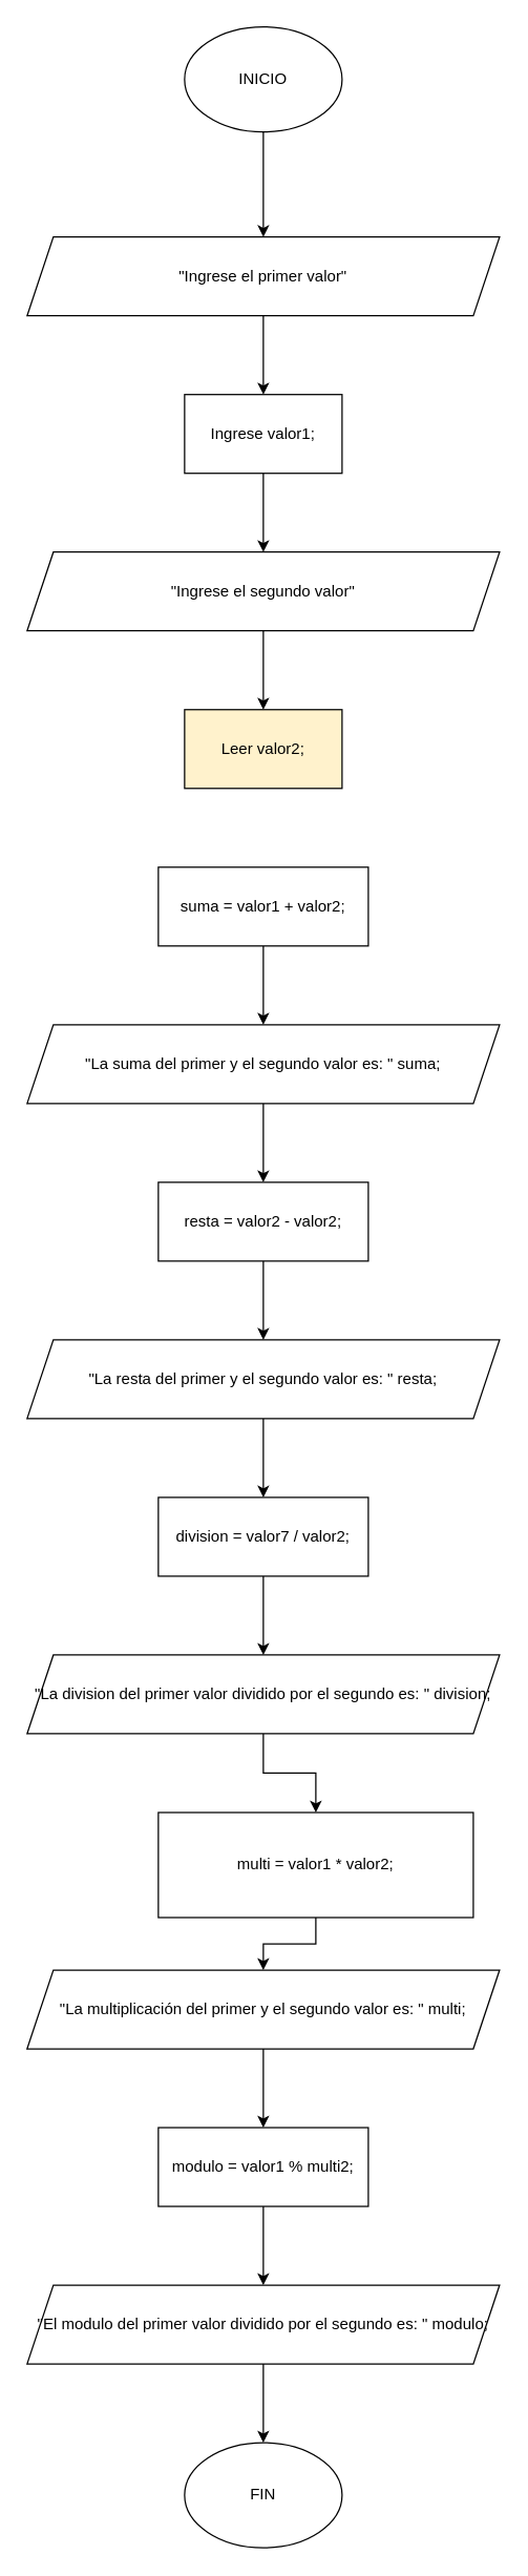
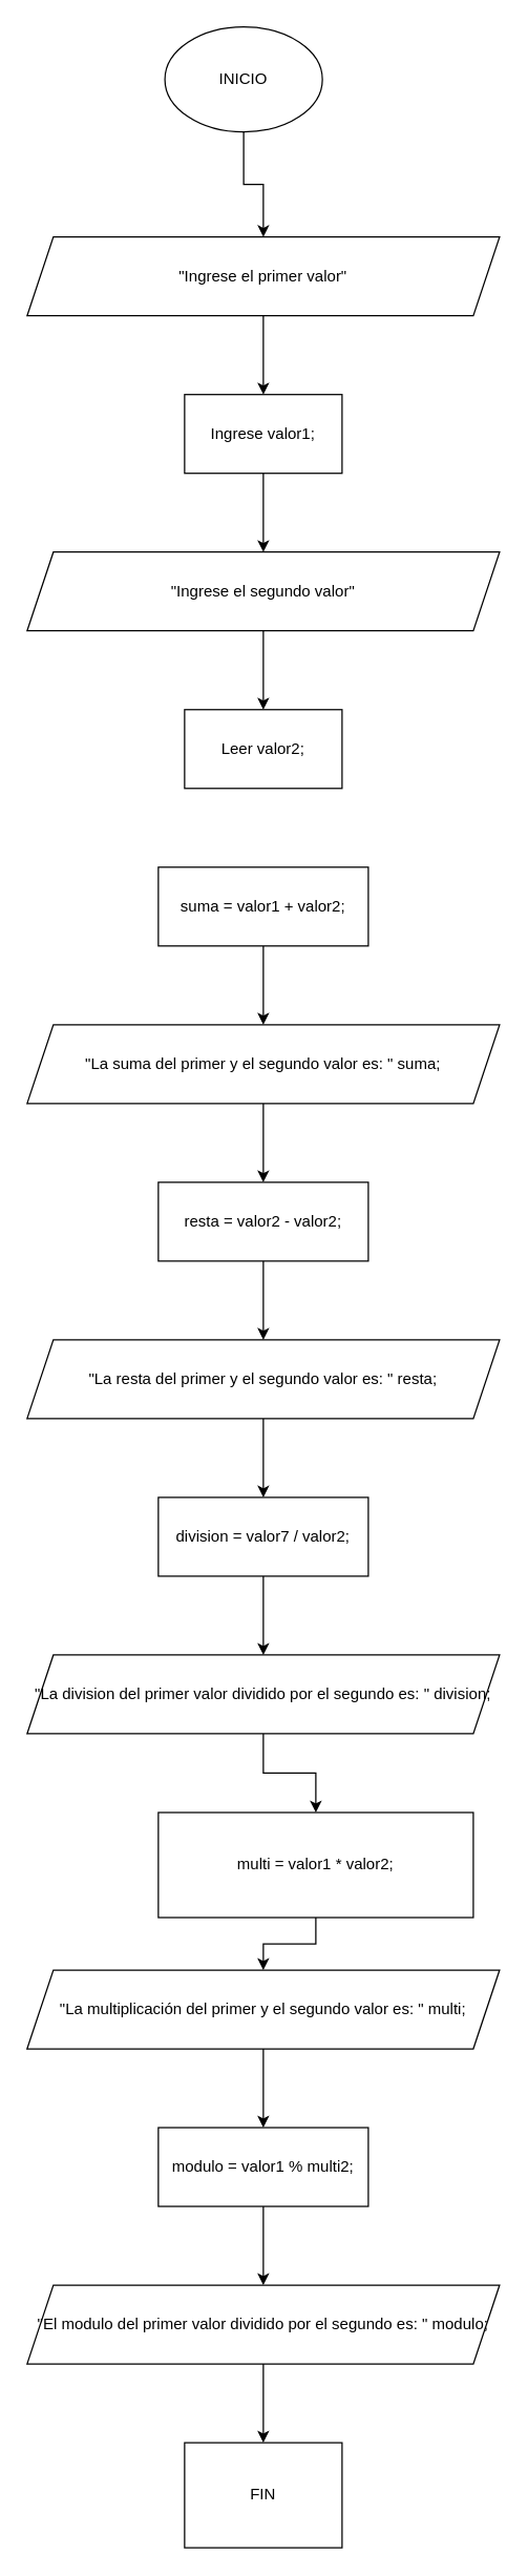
  <mxCell id="0" />
  <mxCell id="1" parent="0" />
  <mxCell id="2" style="edgeStyle=orthogonalEdgeStyle;rounded=0;orthogonalLoop=1;jettySize=auto;html=1;entryX=0.5;entryY=0;entryDx=0;entryDy=0;" edge="1" parent="1" source="3" target="5"><mxGeometry relative="1" as="geometry" /></mxCell>
- <mxCell id="3" value="INICIO" style="ellipse;whiteSpace=wrap;html=1;" vertex="1" parent="1"><mxGeometry x="140" y="20" width="120" height="80" as="geometry" /></mxCell>
+ <mxCell id="3" value="INICIO" style="ellipse;whiteSpace=wrap;html=1;" vertex="1" parent="1"><mxGeometry x="125" y="20" width="120" height="80" as="geometry" /></mxCell>
  <mxCell id="4" value="" style="edgeStyle=orthogonalEdgeStyle;rounded=0;orthogonalLoop=1;jettySize=auto;html=1;" edge="1" parent="1" source="5" target="20"><mxGeometry relative="1" as="geometry" /></mxCell>
  <mxCell id="5" value="&quot;Ingrese el primer valor&quot;" style="shape=parallelogram;perimeter=parallelogramPerimeter;whiteSpace=wrap;html=1;fixedSize=1;" vertex="1" parent="1"><mxGeometry x="20" y="180" width="360" height="60" as="geometry" /></mxCell>
  <mxCell id="6" value="" style="edgeStyle=orthogonalEdgeStyle;rounded=0;orthogonalLoop=1;jettySize=auto;html=1;" edge="1" parent="1" source="7" target="21"><mxGeometry relative="1" as="geometry" /></mxCell>
  <mxCell id="7" value="&quot;Ingrese el segundo valor&quot;" style="shape=parallelogram;perimeter=parallelogramPerimeter;whiteSpace=wrap;html=1;fixedSize=1;" vertex="1" parent="1"><mxGeometry x="20" y="420" width="360" height="60" as="geometry" /></mxCell>
  <mxCell id="8" value="" style="edgeStyle=orthogonalEdgeStyle;rounded=0;orthogonalLoop=1;jettySize=auto;html=1;" edge="1" parent="1" source="9" target="25"><mxGeometry relative="1" as="geometry" /></mxCell>
  <mxCell id="9" value="&quot;La suma del primer y el segundo valor es: &quot; suma;" style="shape=parallelogram;perimeter=parallelogramPerimeter;whiteSpace=wrap;html=1;fixedSize=1;" vertex="1" parent="1"><mxGeometry x="20" y="780" width="360" height="60" as="geometry" /></mxCell>
  <mxCell id="10" value="" style="edgeStyle=orthogonalEdgeStyle;rounded=0;orthogonalLoop=1;jettySize=auto;html=1;" edge="1" parent="1" source="11" target="27"><mxGeometry relative="1" as="geometry" /></mxCell>
  <mxCell id="11" value="&quot;La resta del primer y el segundo valor es: &quot; resta;" style="shape=parallelogram;perimeter=parallelogramPerimeter;whiteSpace=wrap;html=1;fixedSize=1;" vertex="1" parent="1"><mxGeometry x="20" y="1020" width="360" height="60" as="geometry" /></mxCell>
  <mxCell id="12" value="" style="edgeStyle=orthogonalEdgeStyle;rounded=0;orthogonalLoop=1;jettySize=auto;html=1;" edge="1" parent="1" source="13" target="29"><mxGeometry relative="1" as="geometry" /></mxCell>
  <mxCell id="13" value="&quot;La division del primer valor dividido por el segundo es: &quot; division;" style="shape=parallelogram;perimeter=parallelogramPerimeter;whiteSpace=wrap;html=1;fixedSize=1;" vertex="1" parent="1"><mxGeometry x="20" y="1260" width="360" height="60" as="geometry" /></mxCell>
  <mxCell id="14" value="" style="edgeStyle=orthogonalEdgeStyle;rounded=0;orthogonalLoop=1;jettySize=auto;html=1;" edge="1" parent="1" source="15" target="31"><mxGeometry relative="1" as="geometry" /></mxCell>
  <mxCell id="15" value="&quot;La multiplicación del primer y el segundo valor es: &quot; multi;" style="shape=parallelogram;perimeter=parallelogramPerimeter;whiteSpace=wrap;html=1;fixedSize=1;" vertex="1" parent="1"><mxGeometry x="20" y="1500" width="360" height="60" as="geometry" /></mxCell>
  <mxCell id="16" value="" style="edgeStyle=orthogonalEdgeStyle;rounded=0;orthogonalLoop=1;jettySize=auto;html=1;" edge="1" parent="1" source="17" target="18"><mxGeometry relative="1" as="geometry" /></mxCell>
  <mxCell id="17" value="&quot;El modulo del primer valor dividido por el segundo es: &quot; modulo;" style="shape=parallelogram;perimeter=parallelogramPerimeter;whiteSpace=wrap;html=1;fixedSize=1;" vertex="1" parent="1"><mxGeometry x="20" y="1740" width="360" height="60" as="geometry" /></mxCell>
- <mxCell id="18" value="FIN" style="ellipse;whiteSpace=wrap;html=1;" vertex="1" parent="1"><mxGeometry x="140" y="1860" width="120" height="80" as="geometry" /></mxCell>
+ <mxCell id="18" value="FIN" style="whiteSpace=wrap;html=1;rounded=0;" vertex="1" parent="1"><mxGeometry x="140" y="1860" width="120" height="80" as="geometry" /></mxCell>
  <mxCell id="19" value="" style="edgeStyle=orthogonalEdgeStyle;rounded=0;orthogonalLoop=1;jettySize=auto;html=1;" edge="1" parent="1" source="20" target="7"><mxGeometry relative="1" as="geometry" /></mxCell>
  <mxCell id="20" value="Ingrese valor1;" style="rounded=0;whiteSpace=wrap;html=1;" vertex="1" parent="1"><mxGeometry x="140" y="300" width="120" height="60" as="geometry" /></mxCell>
- <mxCell id="21" value="Leer valor2;" style="rounded=0;whiteSpace=wrap;html=1;fillColor=#fff2cc;" vertex="1" parent="1"><mxGeometry x="140" y="540" width="120" height="60" as="geometry" /></mxCell>
+ <mxCell id="21" value="Leer valor2;" style="rounded=0;whiteSpace=wrap;html=1;" vertex="1" parent="1"><mxGeometry x="140" y="540" width="120" height="60" as="geometry" /></mxCell>
  <mxCell id="22" value="" style="edgeStyle=orthogonalEdgeStyle;rounded=0;orthogonalLoop=1;jettySize=auto;html=1;" edge="1" parent="1" source="23" target="9"><mxGeometry relative="1" as="geometry" /></mxCell>
  <mxCell id="23" value="suma = valor1 + valor2;" style="rounded=0;whiteSpace=wrap;html=1;" vertex="1" parent="1"><mxGeometry x="120" y="660" width="160" height="60" as="geometry" /></mxCell>
  <mxCell id="24" value="" style="edgeStyle=orthogonalEdgeStyle;rounded=0;orthogonalLoop=1;jettySize=auto;html=1;" edge="1" parent="1" source="25" target="11"><mxGeometry relative="1" as="geometry" /></mxCell>
  <mxCell id="25" value="resta = valor2 - valor2;" style="rounded=0;whiteSpace=wrap;html=1;" vertex="1" parent="1"><mxGeometry x="120" y="900" width="160" height="60" as="geometry" /></mxCell>
  <mxCell id="26" value="" style="edgeStyle=orthogonalEdgeStyle;rounded=0;orthogonalLoop=1;jettySize=auto;html=1;" edge="1" parent="1" source="27" target="13"><mxGeometry relative="1" as="geometry" /></mxCell>
  <mxCell id="27" value="division = valor7 / valor2;" style="rounded=0;whiteSpace=wrap;html=1;" vertex="1" parent="1"><mxGeometry x="120" y="1140" width="160" height="60" as="geometry" /></mxCell>
  <mxCell id="28" value="" style="edgeStyle=orthogonalEdgeStyle;rounded=0;orthogonalLoop=1;jettySize=auto;html=1;" edge="1" parent="1" source="29" target="15"><mxGeometry relative="1" as="geometry" /></mxCell>
  <mxCell id="29" value="multi = valor1 * valor2;" style="rounded=0;whiteSpace=wrap;html=1;" vertex="1" parent="1"><mxGeometry x="120" y="1380" width="240" height="80" as="geometry" /></mxCell>
  <mxCell id="30" value="" style="edgeStyle=orthogonalEdgeStyle;rounded=0;orthogonalLoop=1;jettySize=auto;html=1;" edge="1" parent="1" source="31" target="17"><mxGeometry relative="1" as="geometry" /></mxCell>
  <mxCell id="31" value="modulo = valor1 % multi2;" style="rounded=0;whiteSpace=wrap;html=1;" vertex="1" parent="1"><mxGeometry x="120" y="1620" width="160" height="60" as="geometry" /></mxCell>
